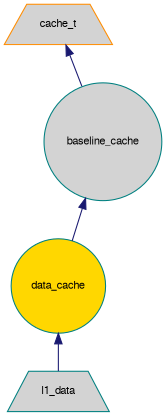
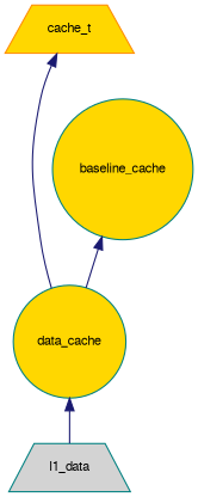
  digraph {
    node [color=teal fillcolor=lightgrey fontname=FreeSans fontsize=10 shape=trapezium style=filled]
    edge [color=midnightblue dir=back fontname=FreeSans fontsize=10 labelfontname=FreeSans labelfontsize=10 style=solid]
    n1 [fontcolor=black height=0.2 label=l1_data width=0.4]
    n2 [fillcolor=gold height=0.2 label=data_cache shape=circle width=0.4]
-   n3 [height=0.2 label=baseline_cache shape=circle width=0.4]
-   n4 [color=darkorange height=0.2 label=cache_t width=0.4]
+   n3 [fillcolor=gold height=0.2 label=baseline_cache shape=circle width=0.4]
+   n4 [color=darkorange fillcolor=gold height=0.2 label=cache_t width=0.4]
    n2 -> n1
    n3 -> n2
-   n4 -> n3
+   n4 -> n2
  }
